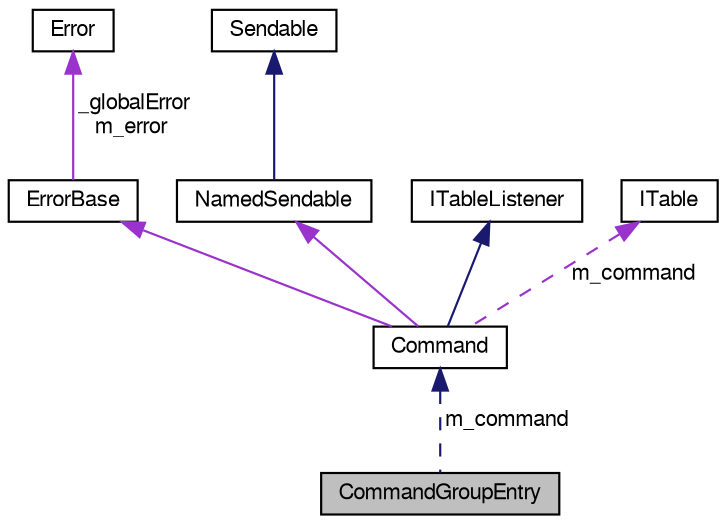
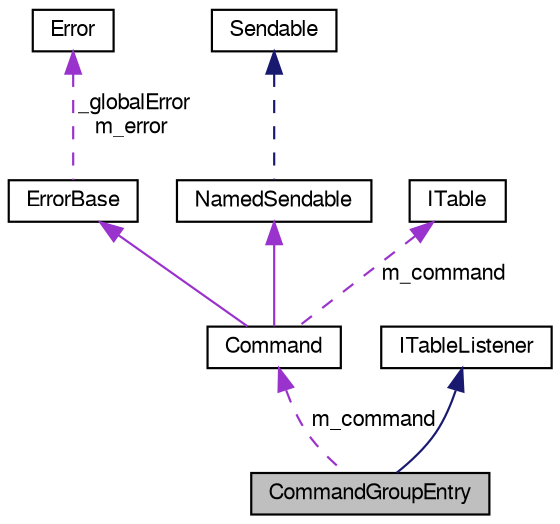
  digraph {
    node [color=black fontname=FreeSans fontsize=10 shape=record]
    edge [color=darkorchid3 dir=back fontname=FreeSans fontsize=10 labelfontname=FreeSans labelfontsize=10 style=solid]
    n1 [fillcolor=grey75 fontcolor=black height=0.2 label=CommandGroupEntry style=filled width=0.4]
    n2 [height=0.2 label=Command width=0.4]
    n3 [height=0.2 label=ErrorBase width=0.4]
    n4 [height=0.2 label=Error width=0.4]
    n5 [height=0.2 label=NamedSendable width=0.4]
    n6 [height=0.2 label=Sendable width=0.4]
    n7 [height=0.2 label=ITableListener width=0.4]
    n8 [height=0.2 label=ITable width=0.4]
-   n2 -> n1 [color=midnightblue label=" m_command" style=dashed]
+   n2 -> n1 [label=" m_command" style=dashed]
    n3 -> n2
-   n4 -> n3 [label=" _globalError\nm_error"]
+   n4 -> n3 [label=" _globalError\nm_error" style=dashed]
    n5 -> n2
-   n6 -> n5 [color=midnightblue]
-   n7 -> n2 [color=midnightblue]
+   n6 -> n5 [color=midnightblue style=dashed]
+   n7 -> n1 [color=midnightblue]
    n8 -> n2 [label=" m_command" style=dashed]
  }
